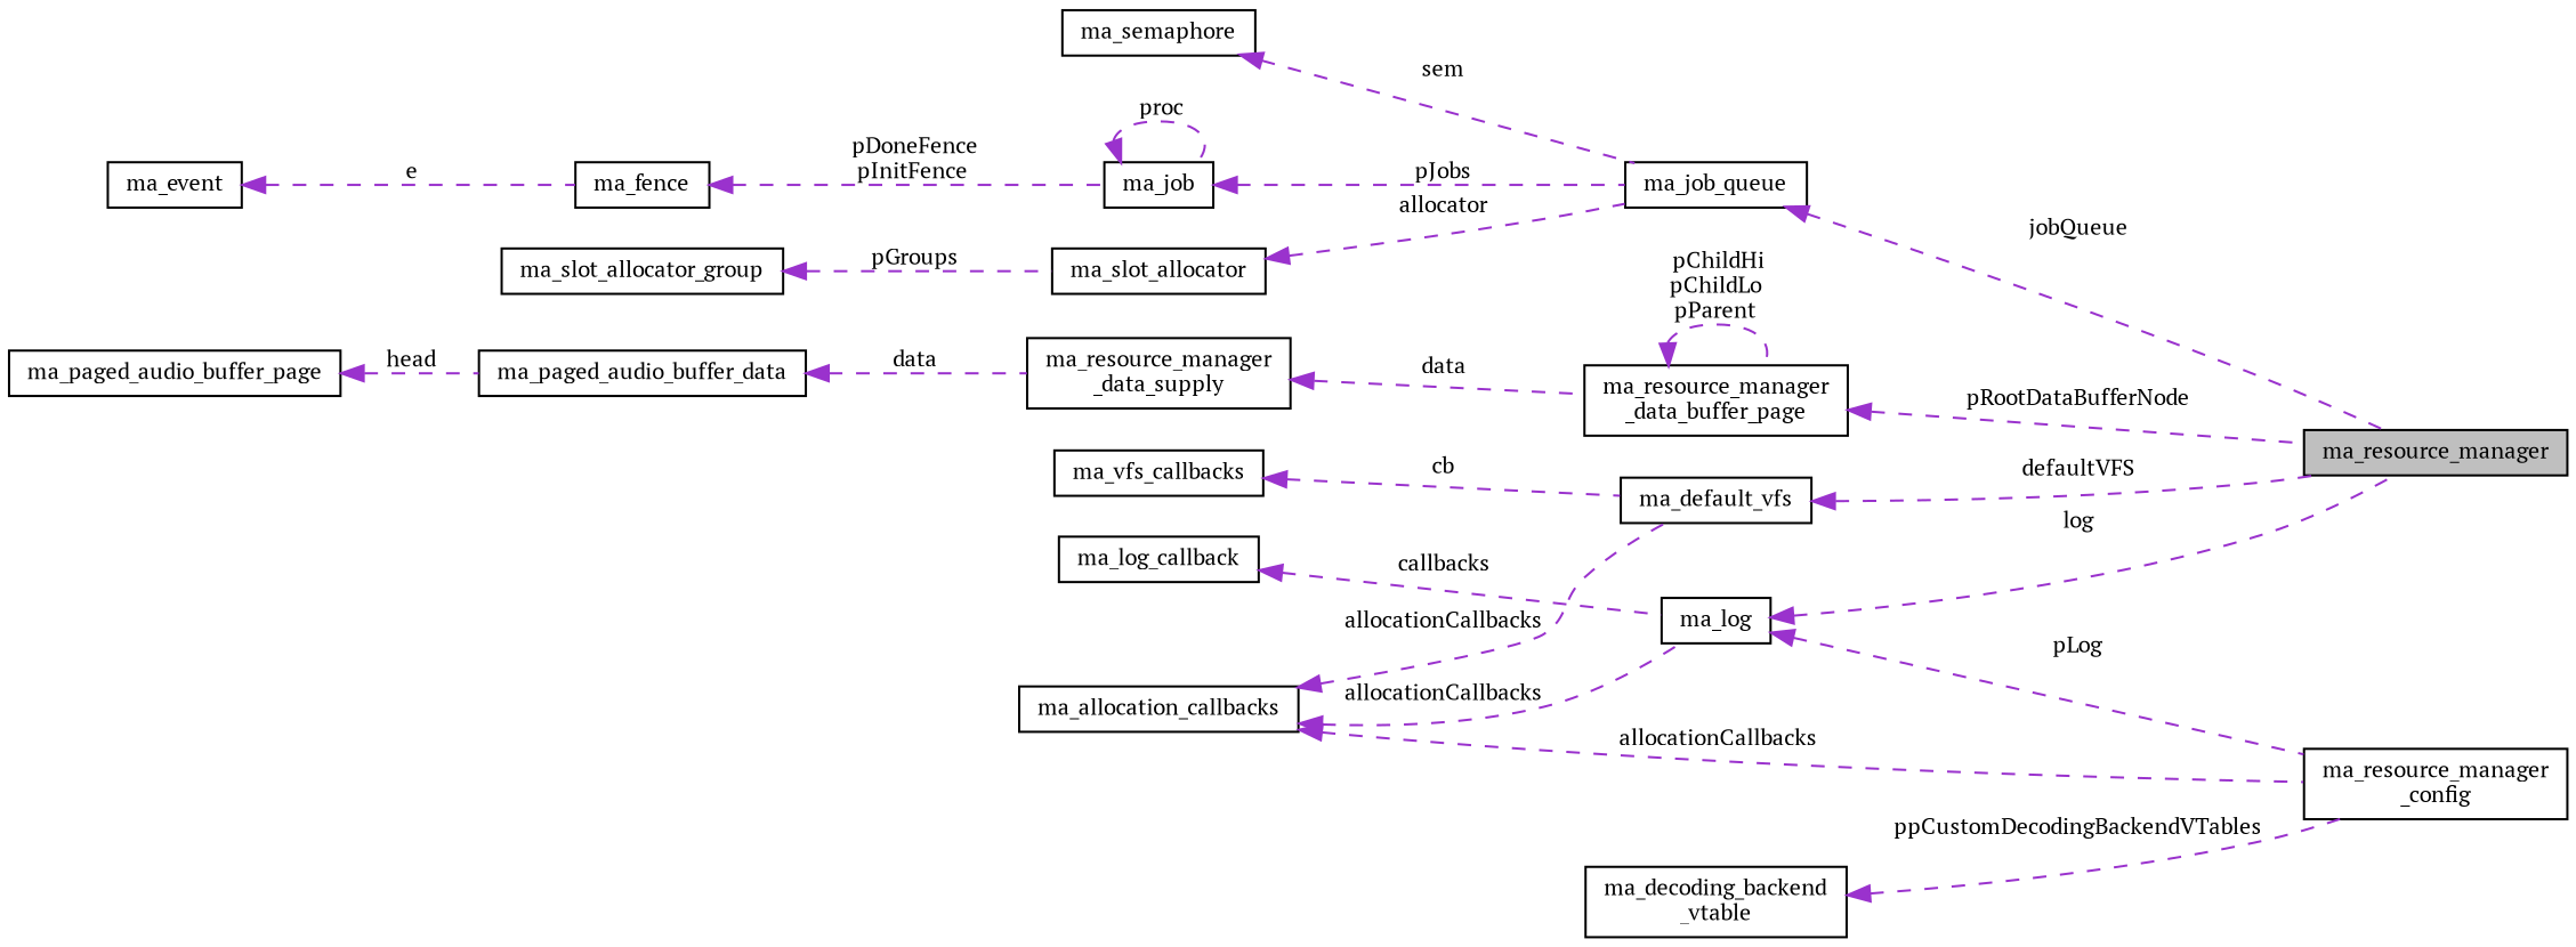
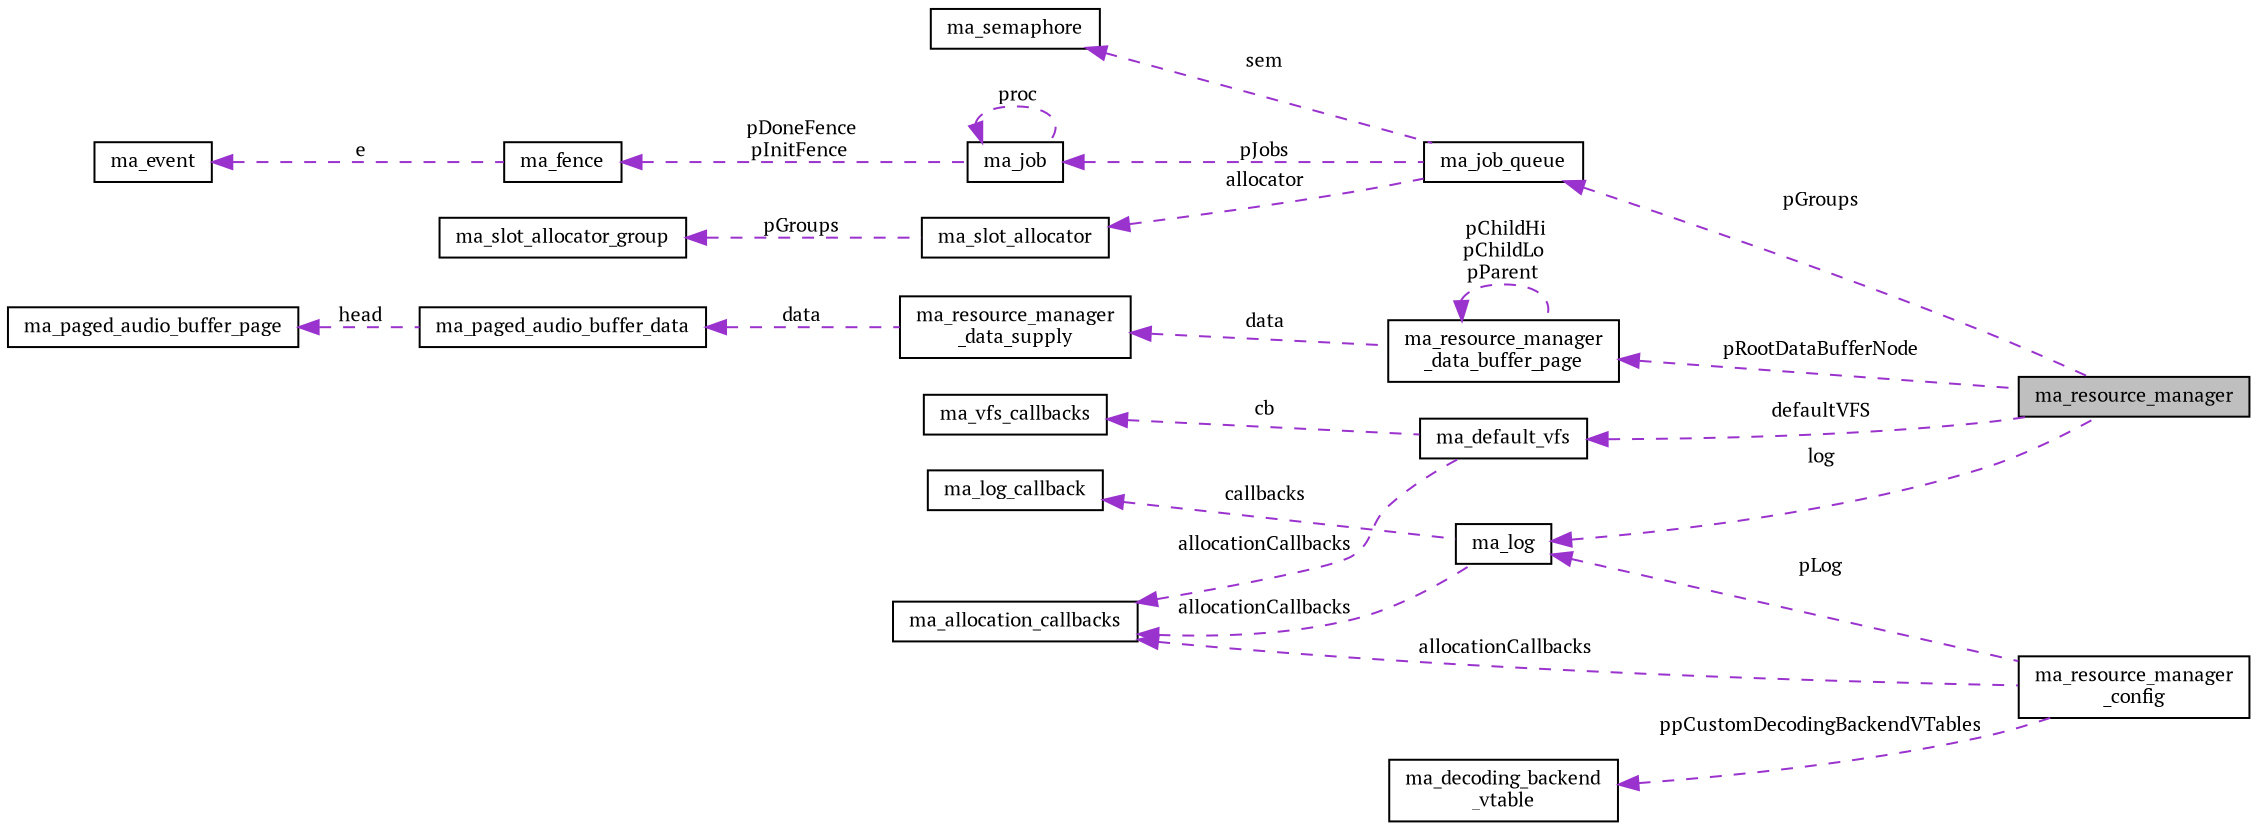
  digraph {
    fontname="PT Serif"
    rankdir=LR
    node [color=black fillcolor=white fontname="PT Serif" fontsize=10 shape=record style=filled]
    edge [color=darkorchid3 dir=back fontname="PT Serif" fontsize=10 labelfontname=Helvetica labelfontsize=10 style=dashed]
    n1 [fillcolor=grey75 fontcolor=black height=0.2 label=ma_resource_manager width=0.4]
    n2 [height=0.2 label=ma_default_vfs width=0.4]
    n3 [height=0.2 label=ma_vfs_callbacks width=0.4]
    n4 [height=0.2 label=ma_allocation_callbacks width=0.4]
    n5 [height=0.2 label=ma_log width=0.4]
    n6 [height=0.2 label="ma_resource_manager\l_config" width=0.4]
    n7 [height=0.2 label=ma_job_queue width=0.4]
    n8 [height=0.2 label=ma_semaphore width=0.4]
    n9 [height=0.2 label=ma_job width=0.4]
    n10 [height=0.2 label=ma_fence width=0.4]
    n11 [height=0.2 label=ma_event width=0.4]
    n12 [height=0.2 label=ma_slot_allocator width=0.4]
    n13 [height=0.2 label=ma_slot_allocator_group width=0.4]
    n14 [height=0.2 label="ma_resource_manager\l_data_buffer_page" width=0.4]
    n15 [height=0.2 label="ma_resource_manager\l_data_supply" width=0.4]
    n16 [height=0.2 label=ma_paged_audio_buffer_data width=0.4]
    n17 [height=0.2 label=ma_paged_audio_buffer_page width=0.4]
    n18 [height=0.2 label=ma_log_callback width=0.4]
    n19 [height=0.2 label="ma_decoding_backend\l_vtable" width=0.4]
    n2 -> n1 [label=" defaultVFS"]
    n3 -> n2 [label=" cb"]
    n4 -> n2 [label=" allocationCallbacks"]
    n4 -> n5 [label=" allocationCallbacks"]
    n4 -> n6 [label=" allocationCallbacks"]
    n5 -> n1 [label=" log"]
    n5 -> n6 [label=" pLog"]
-   n7 -> n1 [label=" jobQueue"]
+   n7 -> n1 [label=" pGroups"]
    n8 -> n7 [label=" sem"]
    n9 -> n7 [label=" pJobs"]
    n9 -> n9 [label=" proc"]
    n10 -> n9 [label=" pDoneFence\npInitFence"]
    n11 -> n10 [label=" e"]
    n12 -> n7 [label=" allocator"]
    n13 -> n12 [label=" pGroups"]
    n14 -> n1 [label=" pRootDataBufferNode"]
    n14 -> n14 [label=" pChildHi\npChildLo\npParent"]
    n15 -> n14 [label=" data"]
    n16 -> n15 [label=" data"]
    n17 -> n16 [label=" head"]
    n18 -> n5 [label=" callbacks"]
    n19 -> n6 [label=" ppCustomDecodingBackendVTables"]
  }
